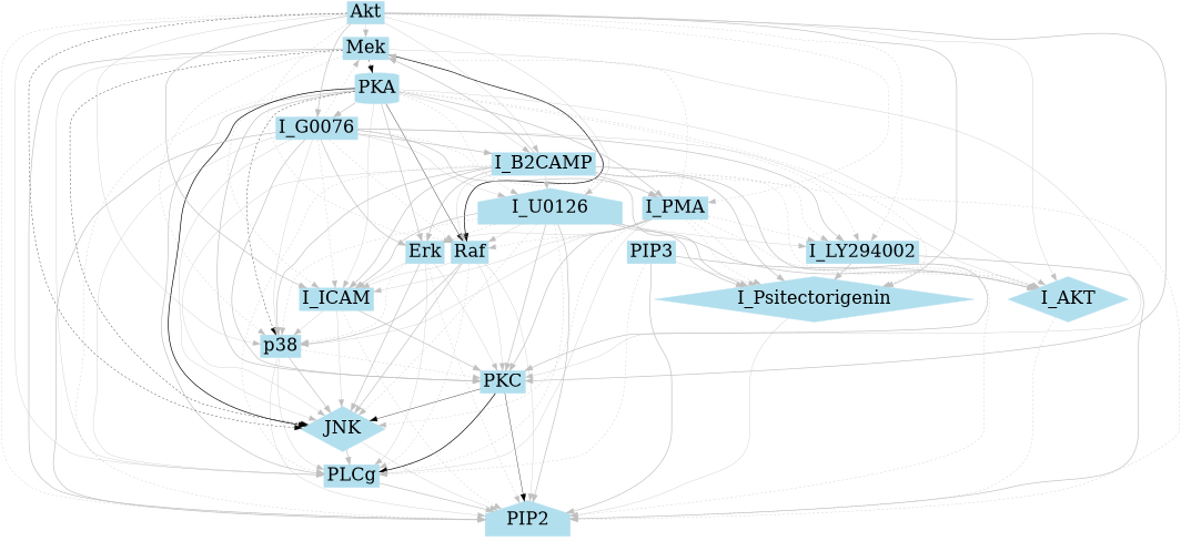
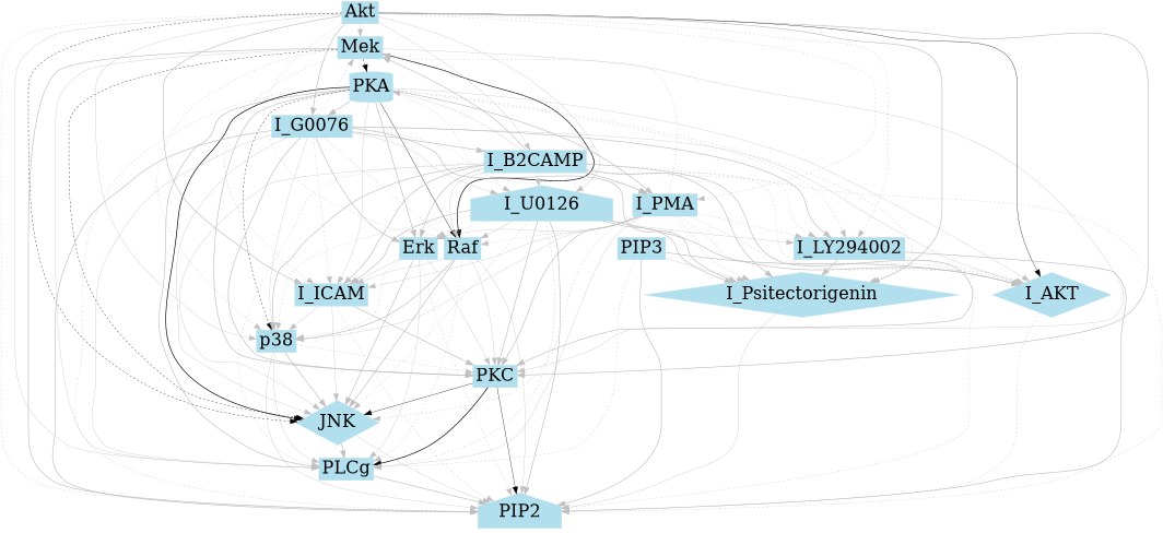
  digraph {
    node [color=lightblue2 fontsize=50 shape=box style=filled]
    edge [arrowsize=2 color=grey style=bold]
    Raf
    PLCg
    PIP2 [shape=house]
    PKC
    p38
    JNK [shape=diamond]
    I_ICAM
    Mek
    PKA [shape=cylinder]
    PIP3
    I_AKT [shape=diamond]
    I_Psitectorigenin [shape=diamond]
    Erk
    Akt
    I_G0076
    I_U0126 [shape=house]
    I_LY294002
    I_PMA
    I_B2CAMP
    Raf -> PLCg [style=dashed]
    Raf -> PIP2 [style=solid]
    Raf -> PKC [style=solid]
    Raf -> p38
    Raf -> JNK
    Raf -> I_ICAM [style=solid]
    PLCg -> PIP2
    PKC -> PLCg [color=black]
    PKC -> PIP2 [color=black style=solid]
    PKC -> JNK [color=black style=solid]
    p38 -> PLCg [style=solid]
    p38 -> PIP2 [style=solid]
    p38 -> PKC [style=dashed]
    p38 -> JNK
    JNK -> PLCg
    JNK -> PIP2 [style=solid]
    I_ICAM -> PIP2 [style=dashed]
    I_ICAM -> PKC
    I_ICAM -> p38 [style=solid]
    I_ICAM -> JNK [style=solid]
    Mek -> Raf [color=black]
    Mek -> PLCg [style=solid]
    Mek -> PIP2
    Mek -> PKC [style=solid]
    Mek -> p38 [style=dashed]
    Mek -> JNK [color=black style=dashed]
    Mek -> I_ICAM [style=dashed]
    Mek -> PKA [color=black style=dashed]
    PKA -> Raf [color=black style=solid]
    PKA -> PLCg
    PKA -> PIP2 [style=dashed]
    PKA -> PKC
    PKA -> p38 [color=black style=dashed]
    PKA -> JNK [color=black]
    PKA -> I_ICAM [style=solid]
    PKA -> I_AKT [style=solid]
    PKA -> I_Psitectorigenin [style=dashed]
    PKA -> Erk
    PKA -> I_G0076
    PKA -> I_U0126 [style=dashed]
    PKA -> I_LY294002 [style=dashed]
    PKA -> I_PMA
-   PKA -> I_B2CAMP [style=solid]
+   I_B2CAMP -> PKA [style=solid]
    PIP3 -> PLCg [style=dashed]
    PIP3 -> PIP2
    PIP3 -> I_AKT
    PIP3 -> I_Psitectorigenin [style=solid]
    I_AKT -> PIP2 [style=dashed]
    I_Psitectorigenin -> PIP2 [style=solid]
    Erk -> PLCg [style=solid]
    Erk -> PIP2 [style=dashed]
    Erk -> PKC [style=solid]
    Erk -> p38 [style=dashed]
    Erk -> JNK
    Erk -> I_ICAM [style=solid]
    Akt -> Raf [style=dashed]
    Akt -> PLCg [style=solid]
    Akt -> PIP2 [style=dashed]
    Akt -> PKC
    Akt -> p38 [style=solid]
    Akt -> JNK [color=black style=dashed]
    Akt -> I_ICAM
    Akt -> Mek [style=solid]
-   Akt -> I_AKT [style=solid]
+   Akt -> I_AKT [color=black style=solid]
    Akt -> I_Psitectorigenin
    Akt -> I_G0076
    Akt -> I_U0126 [style=solid]
    Akt -> I_LY294002 [style=dashed]
    Akt -> I_PMA [style=dashed]
    Akt -> I_B2CAMP [style=solid]
    I_G0076 -> Raf [style=dashed]
    I_G0076 -> PLCg [style=solid]
    I_G0076 -> PIP2
    I_G0076 -> PKC
    I_G0076 -> p38 [style=solid]
    I_G0076 -> JNK [style=solid]
    I_G0076 -> I_ICAM [style=dashed]
    I_G0076 -> Mek [style=dashed]
    I_G0076 -> I_AKT [style=solid]
    I_G0076 -> I_Psitectorigenin
    I_G0076 -> Erk
    I_G0076 -> I_U0126 [style=solid]
    I_G0076 -> I_LY294002
    I_G0076 -> I_PMA [style=dashed]
    I_G0076 -> I_B2CAMP
    I_U0126 -> Raf [style=solid]
    I_U0126 -> PLCg [style=dashed]
    I_U0126 -> PIP2
    I_U0126 -> PKC
    I_U0126 -> p38 [style=dashed]
    I_U0126 -> JNK [style=dashed]
    I_U0126 -> I_ICAM
    I_U0126 -> Mek [style=dashed]
    I_U0126 -> I_AKT
    I_U0126 -> I_Psitectorigenin
    I_U0126 -> Erk [style=dashed]
    I_U0126 -> I_LY294002 [style=solid]
    I_LY294002 -> PIP2
    I_LY294002 -> I_AKT [style=dashed]
    I_LY294002 -> I_Psitectorigenin
    I_PMA -> Raf [style=dashed]
    I_PMA -> PLCg [style=solid]
    I_PMA -> PIP2 [style=dashed]
    I_PMA -> PKC
    I_PMA -> p38 [style=solid]
    I_PMA -> JNK [style=dashed]
    I_PMA -> I_ICAM [style=solid]
    I_PMA -> Mek [style=dashed]
    I_PMA -> I_AKT [style=dashed]
    I_PMA -> I_Psitectorigenin [style=dashed]
    I_PMA -> Erk [style=solid]
    I_PMA -> I_LY294002 [style=dashed]
    I_B2CAMP -> Raf [style=solid]
    I_B2CAMP -> PLCg [style=dashed]
    I_B2CAMP -> PIP2 [style=dashed]
    I_B2CAMP -> PKC
    I_B2CAMP -> p38
    I_B2CAMP -> JNK [style=solid]
    I_B2CAMP -> I_ICAM
    I_B2CAMP -> Mek
    I_B2CAMP -> I_AKT [style=dashed]
    I_B2CAMP -> I_Psitectorigenin
    I_B2CAMP -> Erk
    I_B2CAMP -> I_U0126 [style=solid]
    I_B2CAMP -> I_LY294002 [style=dashed]
    I_B2CAMP -> I_PMA
  }
